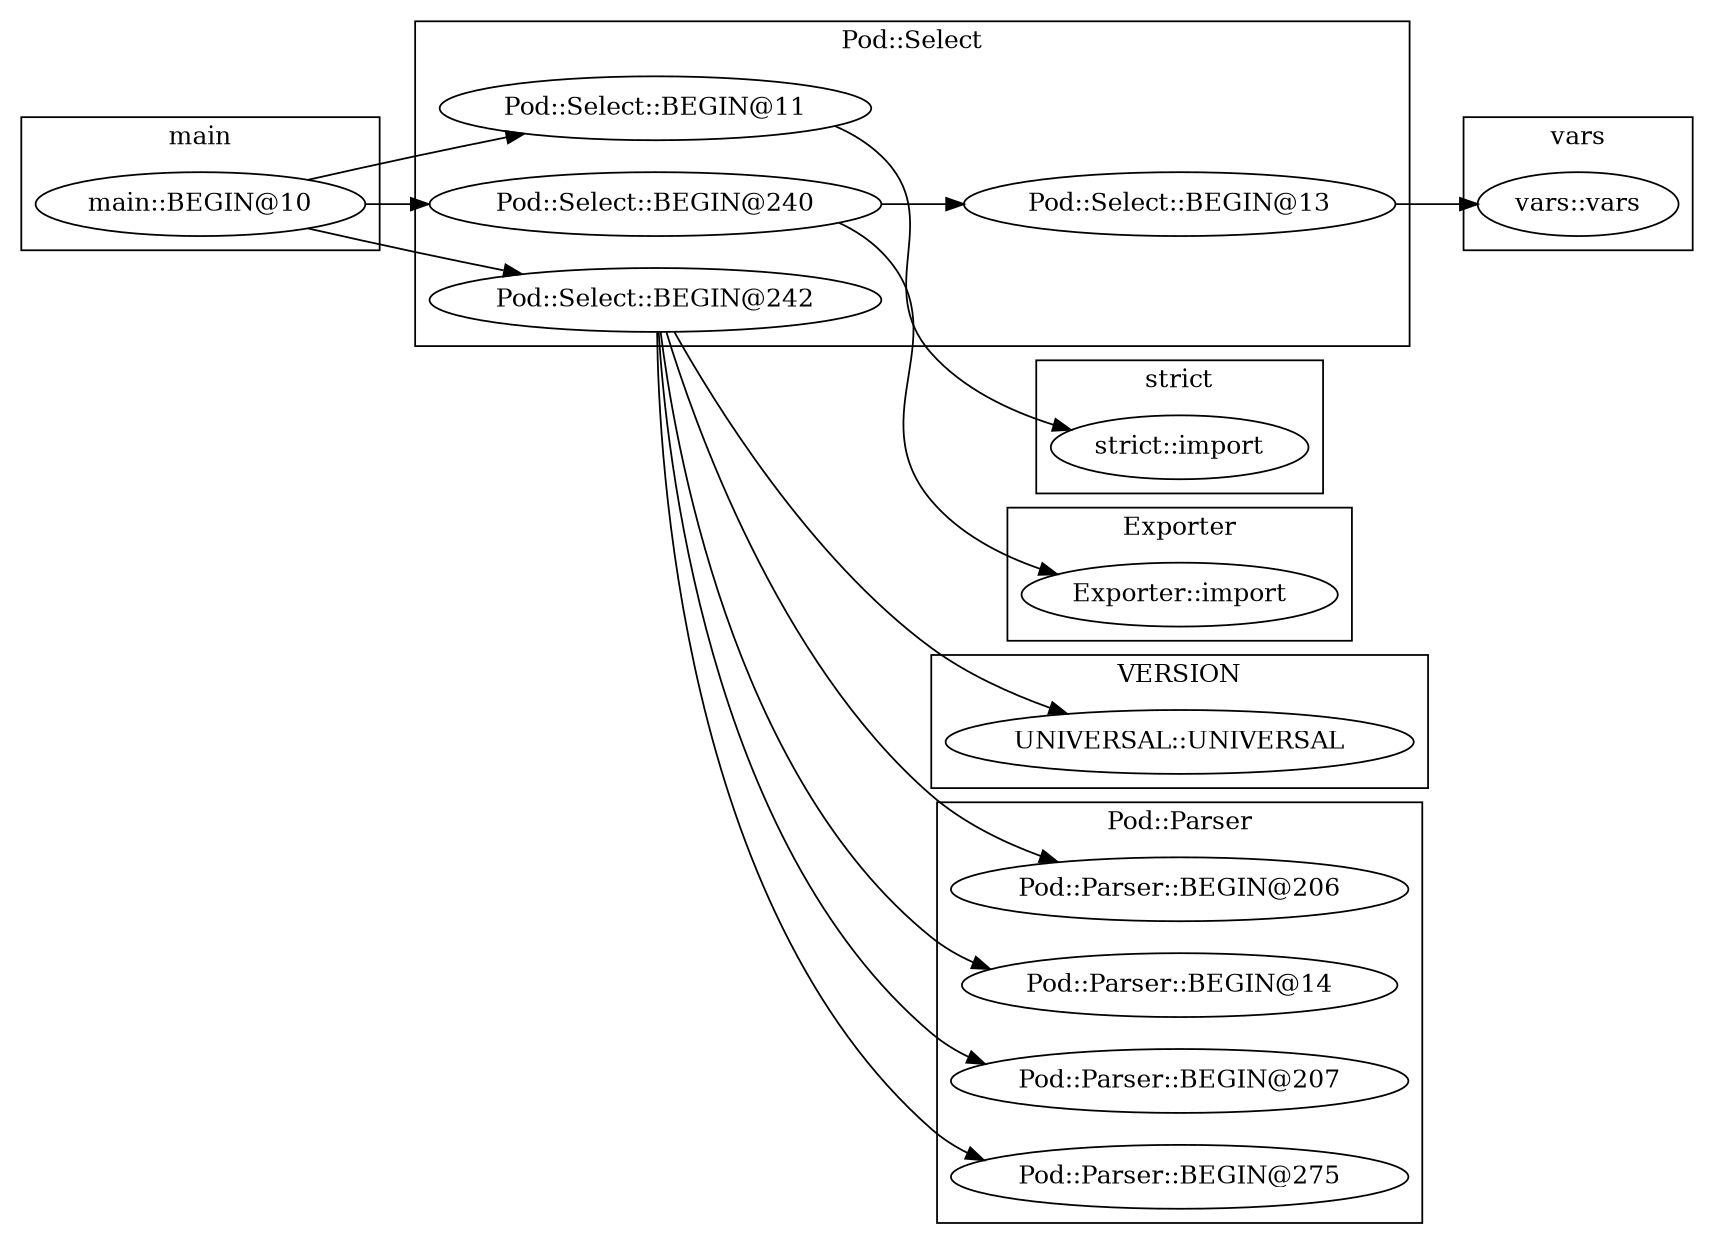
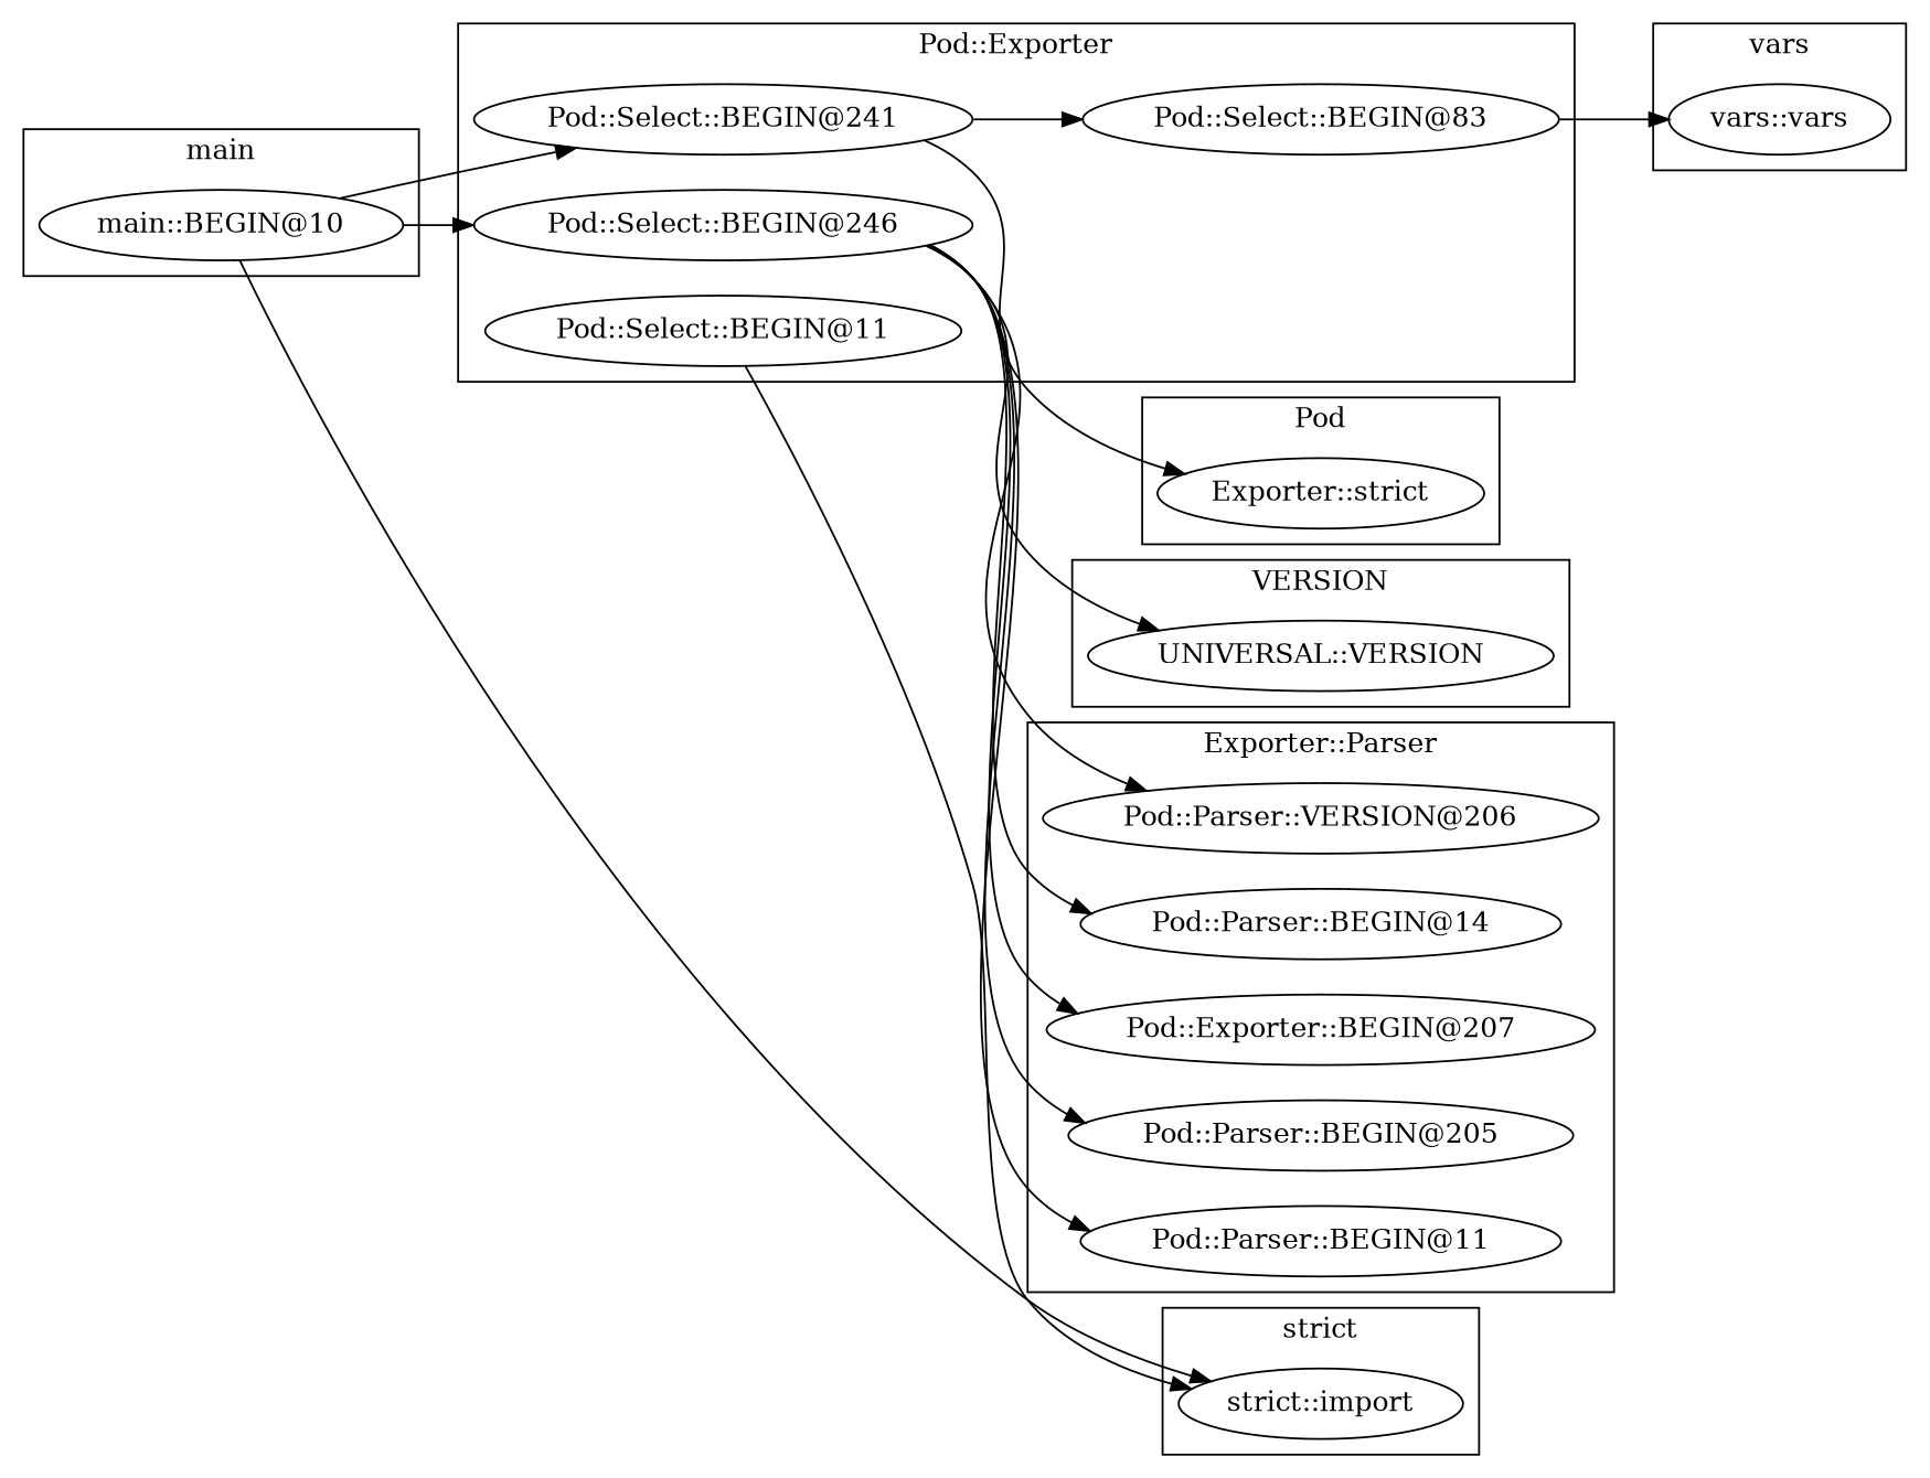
  digraph {
    rankdir=LR
    "main::BEGIN@10"
    n2 [label="vars::vars"]
    "strict::import"
-   "UNIVERSAL::VERSION" [label="UNIVERSAL::UNIVERSAL"]
+   "UNIVERSAL::VERSION"
    "Pod::Select::BEGIN@11"
-   "Pod::Select::BEGIN@241" [label="Pod::Select::BEGIN@240"]
-   "Pod::Select::BEGIN@242"
-   "Pod::Select::BEGIN@13"
-   "Pod::Parser::BEGIN@206"
+   "Pod::Select::BEGIN@241"
+   "Pod::Select::BEGIN@242" [label="Pod::Select::BEGIN@246"]
+   "Pod::Select::BEGIN@13" [label="Pod::Select::BEGIN@83"]
+   "Pod::Parser::BEGIN@206" [label="Pod::Parser::VERSION@206"]
    "Pod::Parser::BEGIN@14"
-   "Pod::Parser::BEGIN@207"
-   "Pod::Parser::BEGIN@205" [label="Pod::Parser::BEGIN@275"]
-   "Exporter::import"
+   "Pod::Parser::BEGIN@207" [label="Pod::Exporter::BEGIN@207"]
+   "Pod::Parser::BEGIN@205"
+   "Pod::Parser::BEGIN@11"
+   "Exporter::import" [label="Exporter::strict"]
    subgraph cluster_1 {
      label=main
      "main::BEGIN@10"
    }
    subgraph cluster_2 {
      label=vars
      n2
    }
    subgraph cluster_3 {
      label="strict"
      "strict::import"
    }
    subgraph cluster_4 {
      label=VERSION
      "UNIVERSAL::VERSION"
    }
    subgraph cluster_5 {
-     label="Pod::Select"
+     label="Pod::Exporter"
      "Pod::Select::BEGIN@11"
      "Pod::Select::BEGIN@241"
      "Pod::Select::BEGIN@242"
      "Pod::Select::BEGIN@13"
    }
    subgraph cluster_6 {
-     label="Pod::Parser"
+     label="Exporter::Parser"
      "Pod::Parser::BEGIN@206"
      "Pod::Parser::BEGIN@14"
      "Pod::Parser::BEGIN@207"
      "Pod::Parser::BEGIN@205"
+     "Pod::Parser::BEGIN@11"
    }
    subgraph cluster_7 {
-     label=Exporter
+     label=Pod
      "Exporter::import"
    }
-   "main::BEGIN@10" -> "Pod::Select::BEGIN@11"
+   "main::BEGIN@10" -> "strict::import"
    "main::BEGIN@10" -> "Pod::Select::BEGIN@241"
    "main::BEGIN@10" -> "Pod::Select::BEGIN@242"
    "Pod::Select::BEGIN@11" -> "strict::import"
    "Pod::Select::BEGIN@241" -> "Pod::Select::BEGIN@13"
    "Pod::Select::BEGIN@241" -> "Exporter::import"
    "Pod::Select::BEGIN@242" -> "UNIVERSAL::VERSION"
    "Pod::Select::BEGIN@242" -> "Pod::Parser::BEGIN@206"
    "Pod::Select::BEGIN@242" -> "Pod::Parser::BEGIN@14"
    "Pod::Select::BEGIN@242" -> "Pod::Parser::BEGIN@207"
    "Pod::Select::BEGIN@242" -> "Pod::Parser::BEGIN@205"
+   "Pod::Select::BEGIN@242" -> "Pod::Parser::BEGIN@11"
    "Pod::Select::BEGIN@13" -> n2
  }
